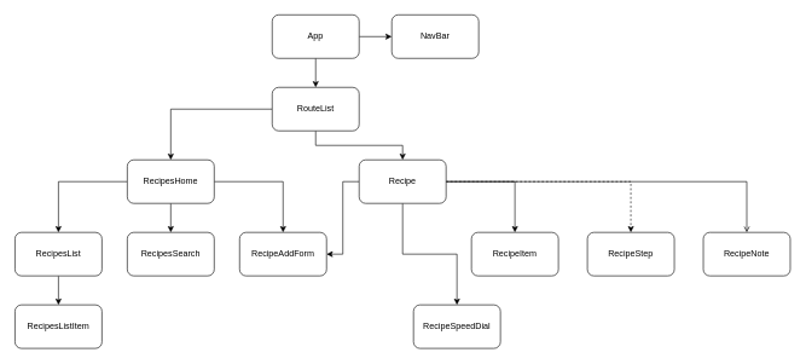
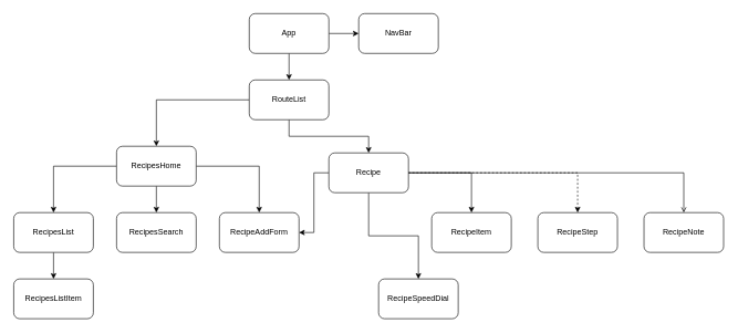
  <mxCell id="0" />
  <mxCell id="1" parent="0" />
  <mxCell id="2" style="edgeStyle=orthogonalEdgeStyle;rounded=0;orthogonalLoop=1;jettySize=auto;html=1;entryX=0.5;entryY=0;entryDx=0;entryDy=0;" edge="1" parent="1" source="4" target="7"><mxGeometry relative="1" as="geometry" /></mxCell>
  <mxCell id="3" style="edgeStyle=orthogonalEdgeStyle;rounded=0;orthogonalLoop=1;jettySize=auto;html=1;entryX=0;entryY=0.5;entryDx=0;entryDy=0;" edge="1" parent="1" source="4" target="26"><mxGeometry relative="1" as="geometry" /></mxCell>
  <mxCell id="4" value="App" style="rounded=1;whiteSpace=wrap;html=1;" parent="1" vertex="1"><mxGeometry x="375" y="20" width="120" height="60" as="geometry" /></mxCell>
  <mxCell id="5" style="edgeStyle=orthogonalEdgeStyle;rounded=0;orthogonalLoop=1;jettySize=auto;html=1;entryX=0.5;entryY=0;entryDx=0;entryDy=0;" edge="1" parent="1" source="7" target="11"><mxGeometry relative="1" as="geometry" /></mxCell>
  <mxCell id="6" style="edgeStyle=orthogonalEdgeStyle;rounded=0;orthogonalLoop=1;jettySize=auto;html=1;" edge="1" parent="1" source="7" target="17"><mxGeometry relative="1" as="geometry" /></mxCell>
  <mxCell id="7" value="RouteList" style="rounded=1;whiteSpace=wrap;html=1;" parent="1" vertex="1"><mxGeometry x="375" y="120" width="120" height="60" as="geometry" /></mxCell>
  <mxCell id="8" style="edgeStyle=orthogonalEdgeStyle;rounded=0;orthogonalLoop=1;jettySize=auto;html=1;entryX=0.5;entryY=0;entryDx=0;entryDy=0;" edge="1" parent="1" source="11" target="18"><mxGeometry relative="1" as="geometry" /></mxCell>
  <mxCell id="9" style="edgeStyle=orthogonalEdgeStyle;rounded=0;orthogonalLoop=1;jettySize=auto;html=1;entryX=0.5;entryY=0;entryDx=0;entryDy=0;" edge="1" parent="1" source="11" target="20"><mxGeometry relative="1" as="geometry" /></mxCell>
  <mxCell id="10" style="edgeStyle=orthogonalEdgeStyle;rounded=0;orthogonalLoop=1;jettySize=auto;html=1;entryX=0.5;entryY=0;entryDx=0;entryDy=0;" edge="1" parent="1" source="11" target="21"><mxGeometry relative="1" as="geometry" /></mxCell>
  <mxCell id="11" value="RecipesHome" style="rounded=1;whiteSpace=wrap;html=1;" parent="1" vertex="1"><mxGeometry x="175" y="220" width="120" height="60" as="geometry" /></mxCell>
  <mxCell id="12" style="edgeStyle=orthogonalEdgeStyle;rounded=0;orthogonalLoop=1;jettySize=auto;html=1;entryX=1;entryY=0.5;entryDx=0;entryDy=0;" edge="1" parent="1" source="17" target="21"><mxGeometry relative="1" as="geometry" /></mxCell>
  <mxCell id="13" style="edgeStyle=orthogonalEdgeStyle;rounded=0;orthogonalLoop=1;jettySize=auto;html=1;entryX=0.5;entryY=0;entryDx=0;entryDy=0;" edge="1" parent="1" source="17" target="23"><mxGeometry relative="1" as="geometry" /></mxCell>
  <mxCell id="14" style="edgeStyle=orthogonalEdgeStyle;rounded=0;orthogonalLoop=1;jettySize=auto;html=1;entryX=0.5;entryY=0;entryDx=0;entryDy=0;dashed=1;" edge="1" parent="1" source="17" target="24"><mxGeometry relative="1" as="geometry" /></mxCell>
  <mxCell id="15" style="edgeStyle=orthogonalEdgeStyle;rounded=0;orthogonalLoop=1;jettySize=auto;html=1;endArrow=open;" edge="1" parent="1" source="17" target="25"><mxGeometry relative="1" as="geometry" /></mxCell>
  <mxCell id="16" style="edgeStyle=orthogonalEdgeStyle;rounded=0;orthogonalLoop=1;jettySize=auto;html=1;entryX=0.5;entryY=0;entryDx=0;entryDy=0;" edge="1" parent="1" source="17" target="27"><mxGeometry relative="1" as="geometry" /></mxCell>
- <mxCell id="17" value="Recipe" style="rounded=1;whiteSpace=wrap;html=1;" vertex="1" parent="1"><mxGeometry x="495" y="220" width="120" height="60" as="geometry" /></mxCell>
+ <mxCell id="17" value="Recipe" style="rounded=1;whiteSpace=wrap;html=1;" vertex="1" parent="1"><mxGeometry x="495" y="230" width="120" height="60" as="geometry" /></mxCell>
  <mxCell id="18" value="RecipesSearch" style="rounded=1;whiteSpace=wrap;html=1;" vertex="1" parent="1"><mxGeometry x="175" y="320" width="120" height="60" as="geometry" /></mxCell>
  <mxCell id="19" style="edgeStyle=orthogonalEdgeStyle;rounded=0;orthogonalLoop=1;jettySize=auto;html=1;entryX=0.5;entryY=0;entryDx=0;entryDy=0;" edge="1" parent="1" source="20" target="22"><mxGeometry relative="1" as="geometry" /></mxCell>
  <mxCell id="20" value="RecipesList" style="rounded=1;whiteSpace=wrap;html=1;" vertex="1" parent="1"><mxGeometry x="20" y="320" width="120" height="60" as="geometry" /></mxCell>
  <mxCell id="21" value="RecipeAddForm" style="rounded=1;whiteSpace=wrap;html=1;" vertex="1" parent="1"><mxGeometry x="330" y="320" width="120" height="60" as="geometry" /></mxCell>
  <mxCell id="22" value="RecipesListItem" style="rounded=1;whiteSpace=wrap;html=1;" vertex="1" parent="1"><mxGeometry x="20" y="420" width="120" height="60" as="geometry" /></mxCell>
  <mxCell id="23" value="RecipeItem" style="rounded=1;whiteSpace=wrap;html=1;" vertex="1" parent="1"><mxGeometry x="650" y="320" width="120" height="60" as="geometry" /></mxCell>
  <mxCell id="24" value="RecipeStep" style="rounded=1;whiteSpace=wrap;html=1;" vertex="1" parent="1"><mxGeometry x="810" y="320" width="120" height="60" as="geometry" /></mxCell>
  <mxCell id="25" value="RecipeNote" style="rounded=1;whiteSpace=wrap;html=1;" vertex="1" parent="1"><mxGeometry x="970" y="320" width="120" height="60" as="geometry" /></mxCell>
  <mxCell id="26" value="NavBar" style="rounded=1;whiteSpace=wrap;html=1;" vertex="1" parent="1"><mxGeometry x="540" y="20" width="120" height="60" as="geometry" /></mxCell>
  <mxCell id="27" value="RecipeSpeedDial" style="rounded=1;whiteSpace=wrap;html=1;" vertex="1" parent="1"><mxGeometry x="570" y="420" width="120" height="60" as="geometry" /></mxCell>
